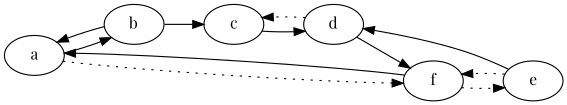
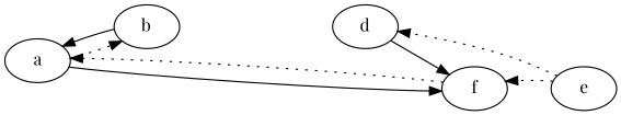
  digraph {
    fontname="Playfair Display"
    rankdir=LR
    node [fontname="Playfair Display"]
    edge [fontname="Playfair Display"]
    n1 [label=a]
    n2 [label=b]
    n3 [label=f]
-   n4 [label=c]
    n5 [label=e]
    n6 [label=d]
-   n1 -> n2
-   n1 -> n3 [style=dotted]
+   n1 -> n2 [style=dotted]
+   n1 -> n3 [style=solid]
    n2 -> n1 [style=solid]
-   n2 -> n4
-   n3 -> n1
-   n3 -> n5 [style=dotted]
-   n4 -> n6
+   n3 -> n1 [style=dotted]
    n5 -> n3 [style=dotted]
-   n5 -> n6 [style=solid]
+   n5 -> n6 [style=dotted]
    n6 -> n3
-   n6 -> n4 [style=dotted]
  }
